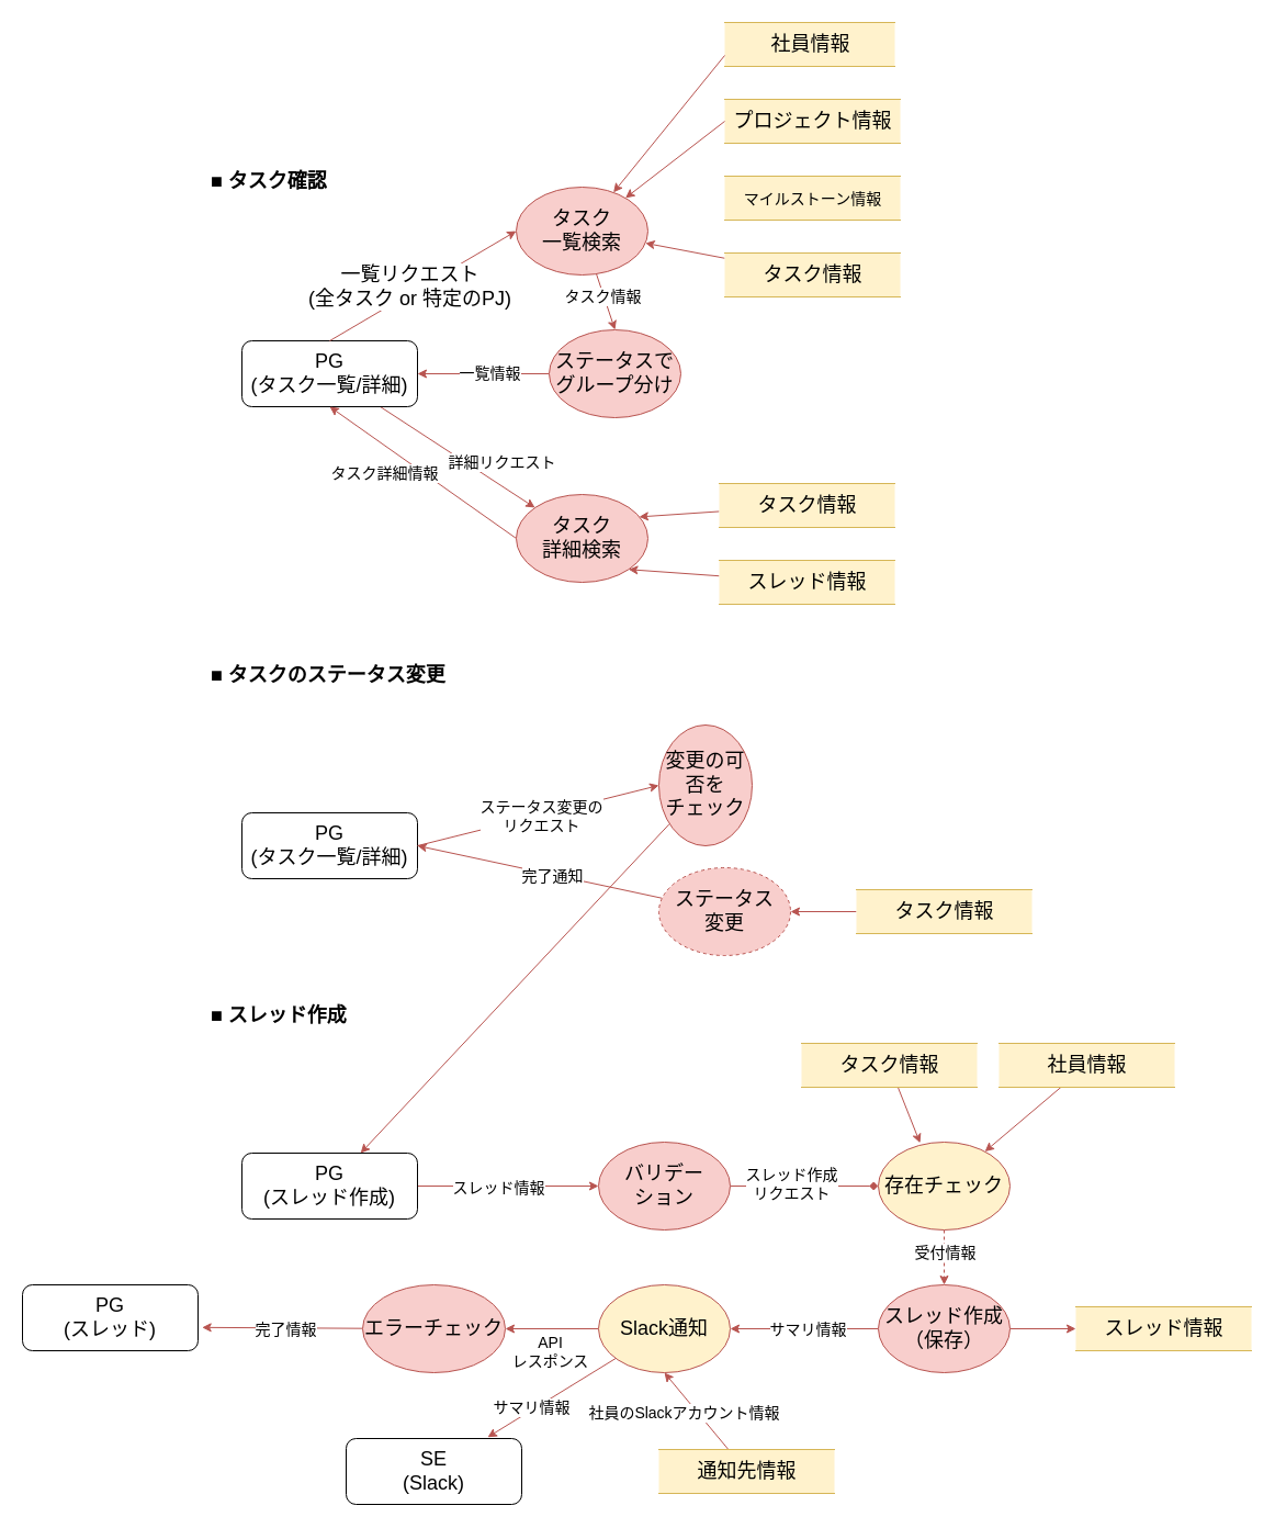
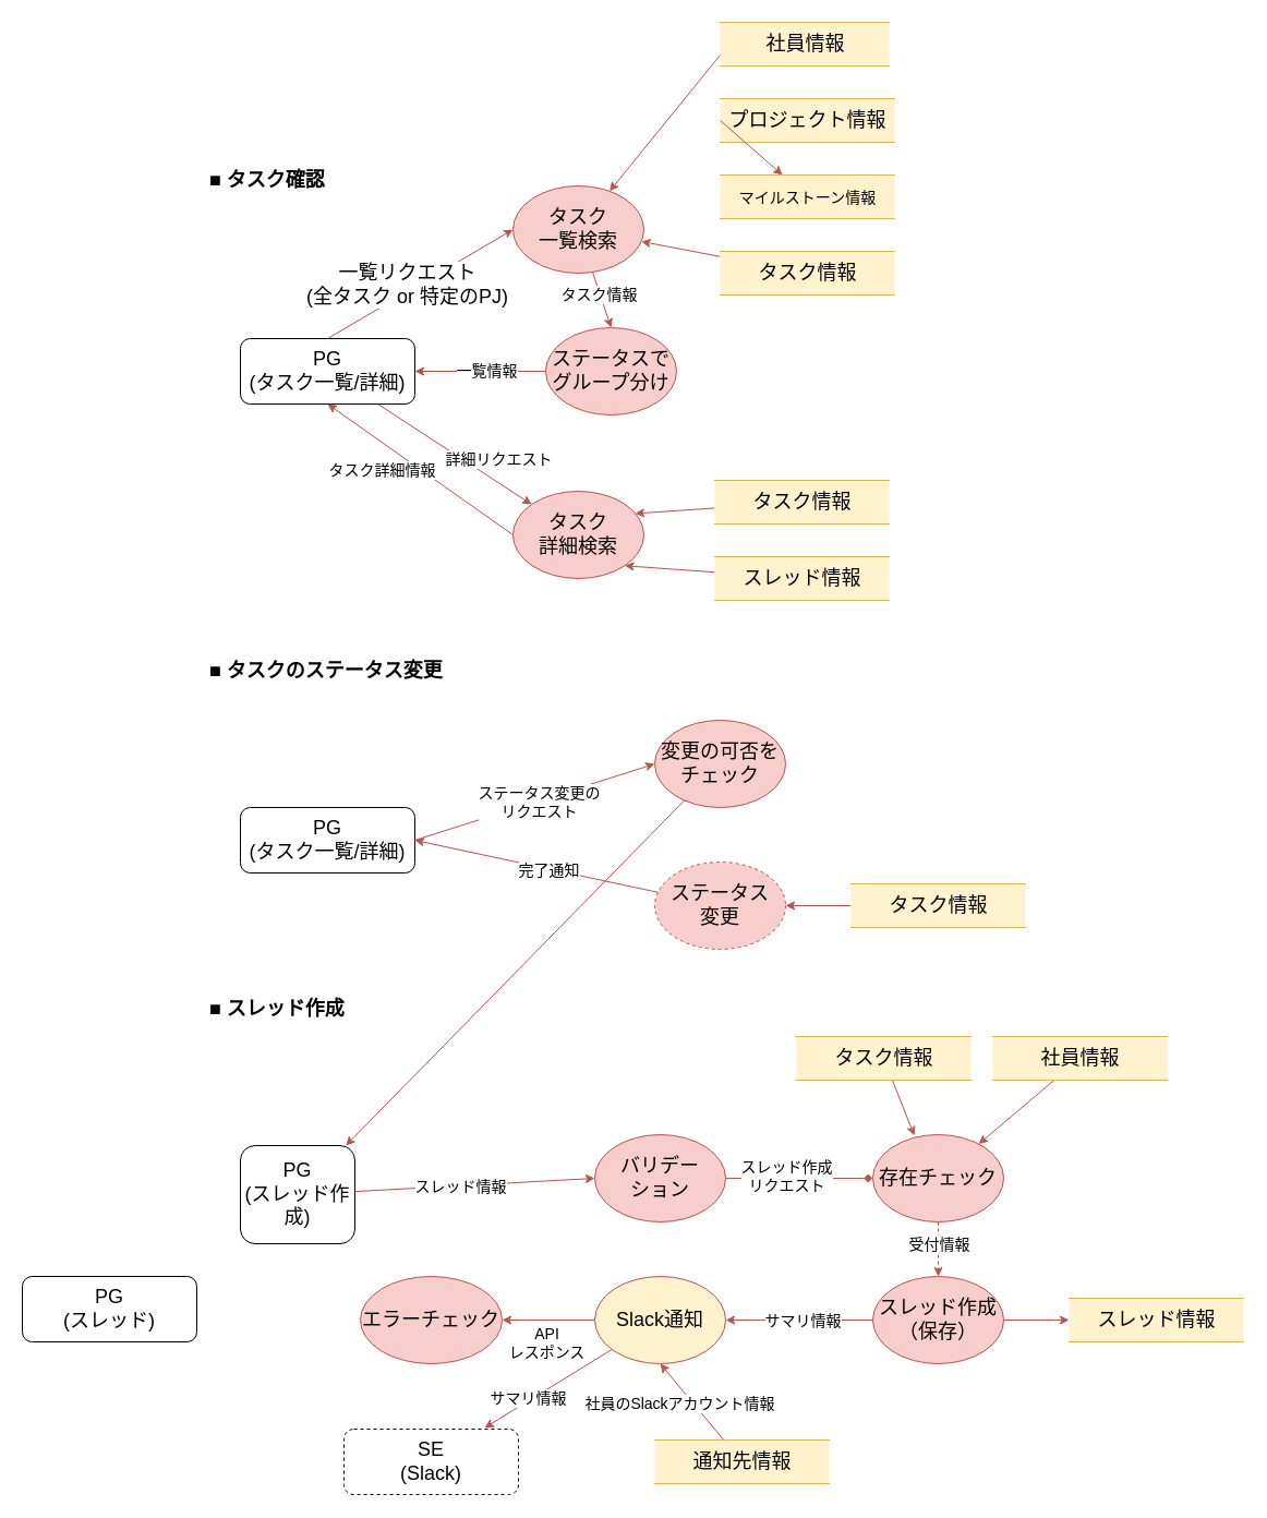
  <mxCell id="0" />
  <mxCell id="1" parent="0" />
  <mxCell id="2" value="&lt;font style=&quot;font-size: 18px;&quot;&gt;&lt;b&gt;■ タスク確認&lt;/b&gt;&lt;/font&gt;" style="text;html=1;strokeColor=none;fillColor=none;align=left;verticalAlign=middle;whiteSpace=wrap;rounded=0;" parent="1" vertex="1"><mxGeometry x="190" y="150" width="160" height="30" as="geometry" /></mxCell>
  <mxCell id="3" style="edgeStyle=none;html=1;fontSize=14;fillColor=#f8cecc;strokeColor=#b85450;" parent="1" source="5" target="23" edge="1"><mxGeometry relative="1" as="geometry" /></mxCell>
  <mxCell id="4" value="詳細リクエスト" style="edgeLabel;html=1;align=center;verticalAlign=middle;resizable=0;points=[];fontSize=14;" parent="3" vertex="1" connectable="0"><mxGeometry x="0.14" y="2" relative="1" as="geometry"><mxPoint x="29" as="offset" /></mxGeometry></mxCell>
  <mxCell id="5" value="PG&lt;br&gt;(タスク一覧/詳細)" style="rounded=1;whiteSpace=wrap;html=1;fontSize=18;" parent="1" vertex="1"><mxGeometry x="220" y="310" width="160" height="60" as="geometry" /></mxCell>
  <mxCell id="6" value="" style="endArrow=classic;html=1;fontSize=18;fillColor=#f8cecc;strokeColor=#b85450;exitX=0.5;exitY=0;exitDx=0;exitDy=0;entryX=0;entryY=0.5;entryDx=0;entryDy=0;" parent="1" source="5" target="10" edge="1"><mxGeometry width="50" height="50" relative="1" as="geometry"><mxPoint x="330" y="290" as="sourcePoint" /><mxPoint x="380" y="240" as="targetPoint" /></mxGeometry></mxCell>
  <mxCell id="7" value="一覧リクエスト&lt;br&gt;(全タスク or 特定のPJ)" style="edgeLabel;html=1;align=center;verticalAlign=middle;resizable=0;points=[];fontSize=18;" parent="6" vertex="1" connectable="0"><mxGeometry x="-0.186" y="-1" relative="1" as="geometry"><mxPoint x="3" y="-10" as="offset" /></mxGeometry></mxCell>
  <mxCell id="8" style="edgeStyle=none;html=1;entryX=0.5;entryY=0;entryDx=0;entryDy=0;fontSize=14;fillColor=#f8cecc;strokeColor=#b85450;" parent="1" source="10" target="20" edge="1"><mxGeometry relative="1" as="geometry" /></mxCell>
  <mxCell id="9" value="タスク情報" style="edgeLabel;html=1;align=center;verticalAlign=middle;resizable=0;points=[];fontSize=14;" parent="8" vertex="1" connectable="0"><mxGeometry x="-0.424" y="1" relative="1" as="geometry"><mxPoint y="7" as="offset" /></mxGeometry></mxCell>
  <mxCell id="10" value="タスク&lt;br&gt;一覧検索" style="ellipse;whiteSpace=wrap;html=1;fontSize=18;fillColor=#f8cecc;strokeColor=#b85450;" parent="1" vertex="1"><mxGeometry x="470" y="170" width="120" height="80" as="geometry" /></mxCell>
  <mxCell id="11" value="社員情報" style="html=1;dashed=0;whitespace=wrap;shape=partialRectangle;right=0;left=0;fontSize=18;fillColor=#fff2cc;strokeColor=#d6b656;" parent="1" vertex="1"><mxGeometry x="660" y="20" width="155" height="40" as="geometry" /></mxCell>
  <mxCell id="12" value="プロジェクト情報" style="html=1;dashed=0;whitespace=wrap;shape=partialRectangle;right=0;left=0;fontSize=18;fillColor=#fff2cc;strokeColor=#d6b656;" parent="1" vertex="1"><mxGeometry x="660" y="90" width="160" height="40" as="geometry" /></mxCell>
  <mxCell id="13" value="" style="endArrow=classic;html=1;fontSize=18;fillColor=#f8cecc;strokeColor=#b85450;exitX=0;exitY=0.75;exitDx=0;exitDy=0;" parent="1" source="11" target="10" edge="1"><mxGeometry width="50" height="50" relative="1" as="geometry"><mxPoint x="610" y="100" as="sourcePoint" /><mxPoint x="570" y="30" as="targetPoint" /></mxGeometry></mxCell>
- <mxCell id="14" value="" style="endArrow=classic;html=1;fontSize=18;fillColor=#f8cecc;strokeColor=#b85450;exitX=0;exitY=0.5;exitDx=0;exitDy=0;" parent="1" source="12" target="10" edge="1"><mxGeometry width="50" height="50" relative="1" as="geometry"><mxPoint x="687.4" y="210" as="sourcePoint" /><mxPoint x="630.003" y="275.399" as="targetPoint" /></mxGeometry></mxCell>
+ <mxCell id="14" value="" style="endArrow=classic;html=1;fontSize=18;fillColor=#f8cecc;strokeColor=#b85450;exitX=0;exitY=0.5;exitDx=0;exitDy=0;" parent="1" source="12" target="15" edge="1"><mxGeometry width="50" height="50" relative="1" as="geometry"><mxPoint x="687.4" y="210" as="sourcePoint" /><mxPoint x="630.003" y="275.399" as="targetPoint" /></mxGeometry></mxCell>
  <mxCell id="15" value="&lt;font style=&quot;font-size: 14px;&quot;&gt;マイルストーン情報&lt;/font&gt;" style="html=1;dashed=0;whitespace=wrap;shape=partialRectangle;right=0;left=0;fontSize=18;fillColor=#fff2cc;strokeColor=#d6b656;" parent="1" vertex="1"><mxGeometry x="660" y="160" width="160" height="40" as="geometry" /></mxCell>
  <mxCell id="16" style="edgeStyle=none;html=1;fontSize=14;fillColor=#f8cecc;strokeColor=#b85450;" parent="1" source="17" target="10" edge="1"><mxGeometry relative="1" as="geometry" /></mxCell>
  <mxCell id="17" value="タスク情報" style="html=1;dashed=0;whitespace=wrap;shape=partialRectangle;right=0;left=0;fontSize=18;fillColor=#fff2cc;strokeColor=#d6b656;" parent="1" vertex="1"><mxGeometry x="660" y="230" width="160" height="40" as="geometry" /></mxCell>
  <mxCell id="18" style="edgeStyle=none;html=1;fontSize=14;fillColor=#f8cecc;strokeColor=#b85450;" parent="1" source="20" target="5" edge="1"><mxGeometry relative="1" as="geometry" /></mxCell>
  <mxCell id="19" value="一覧情報" style="edgeLabel;html=1;align=center;verticalAlign=middle;resizable=0;points=[];fontSize=14;" parent="18" vertex="1" connectable="0"><mxGeometry x="-0.351" y="-1" relative="1" as="geometry"><mxPoint x="-16" as="offset" /></mxGeometry></mxCell>
  <mxCell id="20" value="ステータスで&lt;br&gt;グループ分け" style="ellipse;whiteSpace=wrap;html=1;fontSize=18;fillColor=#f8cecc;strokeColor=#b85450;" parent="1" vertex="1"><mxGeometry x="500" y="300" width="120" height="80" as="geometry" /></mxCell>
  <mxCell id="21" style="edgeStyle=none;html=1;entryX=0.5;entryY=1;entryDx=0;entryDy=0;fontSize=14;exitX=0;exitY=0.5;exitDx=0;exitDy=0;fillColor=#f8cecc;strokeColor=#b85450;" parent="1" source="23" target="5" edge="1"><mxGeometry relative="1" as="geometry" /></mxCell>
  <mxCell id="22" value="タスク詳細情報" style="edgeLabel;html=1;align=center;verticalAlign=middle;resizable=0;points=[];fontSize=14;" parent="21" vertex="1" connectable="0"><mxGeometry x="0.143" relative="1" as="geometry"><mxPoint x="-23" y="9" as="offset" /></mxGeometry></mxCell>
  <mxCell id="23" value="タスク&lt;br&gt;詳細検索" style="ellipse;whiteSpace=wrap;html=1;fontSize=18;fillColor=#f8cecc;strokeColor=#b85450;" parent="1" vertex="1"><mxGeometry x="470" y="450" width="120" height="80" as="geometry" /></mxCell>
  <mxCell id="24" style="edgeStyle=none;html=1;entryX=0.933;entryY=0.255;entryDx=0;entryDy=0;entryPerimeter=0;fontSize=14;fillColor=#f8cecc;strokeColor=#b85450;" parent="1" source="25" target="23" edge="1"><mxGeometry relative="1" as="geometry" /></mxCell>
  <mxCell id="25" value="タスク情報" style="html=1;dashed=0;whitespace=wrap;shape=partialRectangle;right=0;left=0;fontSize=18;fillColor=#fff2cc;strokeColor=#d6b656;" parent="1" vertex="1"><mxGeometry x="655" y="440" width="160" height="40" as="geometry" /></mxCell>
  <mxCell id="26" style="edgeStyle=none;html=1;entryX=1;entryY=1;entryDx=0;entryDy=0;fontSize=14;fillColor=#f8cecc;strokeColor=#b85450;" parent="1" source="27" target="23" edge="1"><mxGeometry relative="1" as="geometry" /></mxCell>
  <mxCell id="27" value="スレッド情報" style="html=1;dashed=0;whitespace=wrap;shape=partialRectangle;right=0;left=0;fontSize=18;fillColor=#fff2cc;strokeColor=#d6b656;" parent="1" vertex="1"><mxGeometry x="655" y="510" width="160" height="40" as="geometry" /></mxCell>
  <mxCell id="28" value="&lt;font style=&quot;font-size: 18px;&quot;&gt;&lt;b&gt;■ タスクのステータス変更&lt;/b&gt;&lt;/font&gt;" style="text;html=1;strokeColor=none;fillColor=none;align=left;verticalAlign=middle;whiteSpace=wrap;rounded=0;" vertex="1" parent="1"><mxGeometry x="190" y="600" width="240" height="30" as="geometry" /></mxCell>
  <mxCell id="29" value="PG&lt;br&gt;(タスク一覧/詳細)" style="rounded=1;whiteSpace=wrap;html=1;fontSize=18;" vertex="1" parent="1"><mxGeometry x="220" y="740" width="160" height="60" as="geometry" /></mxCell>
  <mxCell id="30" style="edgeStyle=none;html=1;fillColor=#f8cecc;strokeColor=#b85450;" edge="1" parent="1" source="31" target="42"><mxGeometry relative="1" as="geometry" /></mxCell>
- <mxCell id="31" value="変更の可否を&lt;br&gt;チェック" style="ellipse;whiteSpace=wrap;html=1;fontSize=18;fillColor=#f8cecc;strokeColor=#b85450;" vertex="1" parent="1"><mxGeometry x="600" y="660" width="85" height="110" as="geometry" /></mxCell>
+ <mxCell id="31" value="変更の可否を&lt;br&gt;チェック" style="ellipse;whiteSpace=wrap;html=1;fontSize=18;fillColor=#f8cecc;strokeColor=#b85450;" vertex="1" parent="1"><mxGeometry x="600" y="660" width="120" height="80" as="geometry" /></mxCell>
  <mxCell id="32" style="edgeStyle=none;html=1;fontSize=14;fillColor=#f8cecc;strokeColor=#b85450;exitX=1;exitY=0.5;exitDx=0;exitDy=0;entryX=0;entryY=0.5;entryDx=0;entryDy=0;" edge="1" parent="1" source="29" target="31"><mxGeometry relative="1" as="geometry"><mxPoint x="370" y="740" as="sourcePoint" /><mxPoint x="511.11" y="832.028" as="targetPoint" /></mxGeometry></mxCell>
  <mxCell id="33" value="ステータス変更の&lt;br&gt;リクエスト" style="edgeLabel;html=1;align=center;verticalAlign=middle;resizable=0;points=[];fontSize=14;" vertex="1" connectable="0" parent="32"><mxGeometry x="0.14" y="2" relative="1" as="geometry"><mxPoint x="-12" y="6" as="offset" /></mxGeometry></mxCell>
  <mxCell id="34" style="edgeStyle=none;html=1;entryX=1;entryY=0.5;entryDx=0;entryDy=0;fillColor=#f8cecc;strokeColor=#b85450;" edge="1" parent="1" source="36" target="29"><mxGeometry relative="1" as="geometry" /></mxCell>
  <mxCell id="35" value="&lt;font style=&quot;font-size: 14px;&quot;&gt;完了通知&lt;/font&gt;" style="edgeLabel;html=1;align=center;verticalAlign=middle;resizable=0;points=[];" vertex="1" connectable="0" parent="34"><mxGeometry x="-0.109" y="1" relative="1" as="geometry"><mxPoint as="offset" /></mxGeometry></mxCell>
  <mxCell id="36" value="ステータス&lt;br&gt;変更" style="ellipse;whiteSpace=wrap;html=1;fontSize=18;fillColor=#f8cecc;strokeColor=#b85450;dashed=1;" vertex="1" parent="1"><mxGeometry x="600" y="790" width="120" height="80" as="geometry" /></mxCell>
  <mxCell id="37" style="edgeStyle=none;html=1;entryX=1;entryY=0.5;entryDx=0;entryDy=0;fillColor=#f8cecc;strokeColor=#b85450;" edge="1" parent="1" source="38" target="36"><mxGeometry relative="1" as="geometry" /></mxCell>
  <mxCell id="38" value="タスク情報" style="html=1;dashed=0;whitespace=wrap;shape=partialRectangle;right=0;left=0;fontSize=18;fillColor=#fff2cc;strokeColor=#d6b656;" vertex="1" parent="1"><mxGeometry x="780" y="810" width="160" height="40" as="geometry" /></mxCell>
  <mxCell id="39" value="&lt;font style=&quot;font-size: 18px;&quot;&gt;&lt;b&gt;■ スレッド作成&lt;/b&gt;&lt;/font&gt;" style="text;html=1;strokeColor=none;fillColor=none;align=left;verticalAlign=middle;whiteSpace=wrap;rounded=0;" vertex="1" parent="1"><mxGeometry x="190" y="910" width="240" height="30" as="geometry" /></mxCell>
  <mxCell id="40" style="edgeStyle=none;html=1;entryX=0;entryY=0.5;entryDx=0;entryDy=0;fontSize=14;fillColor=#f8cecc;strokeColor=#b85450;" edge="1" parent="1" source="42" target="45"><mxGeometry relative="1" as="geometry" /></mxCell>
  <mxCell id="41" value="スレッド情報" style="edgeLabel;html=1;align=center;verticalAlign=middle;resizable=0;points=[];fontSize=14;" vertex="1" connectable="0" parent="40"><mxGeometry x="-0.116" y="-1" relative="1" as="geometry"><mxPoint as="offset" /></mxGeometry></mxCell>
- <mxCell id="42" value="PG&lt;br&gt;(スレッド作成)" style="rounded=1;whiteSpace=wrap;html=1;fontSize=18;" vertex="1" parent="1"><mxGeometry x="220" y="1050" width="160" height="60" as="geometry" /></mxCell>
+ <mxCell id="42" value="PG&lt;br&gt;(スレッド作成)" style="rounded=1;whiteSpace=wrap;html=1;fontSize=18;" vertex="1" parent="1"><mxGeometry x="220" y="1050" width="105" height="90" as="geometry" /></mxCell>
  <mxCell id="43" style="edgeStyle=none;html=1;entryX=0;entryY=0.5;entryDx=0;entryDy=0;fontSize=14;fillColor=#f8cecc;strokeColor=#b85450;endArrow=diamond;" edge="1" parent="1" source="45" target="48"><mxGeometry relative="1" as="geometry" /></mxCell>
  <mxCell id="44" value="スレッド作成&lt;br&gt;リクエスト" style="edgeLabel;html=1;align=center;verticalAlign=middle;resizable=0;points=[];fontSize=14;" vertex="1" connectable="0" parent="43"><mxGeometry x="0.176" y="3" relative="1" as="geometry"><mxPoint x="-24" as="offset" /></mxGeometry></mxCell>
  <mxCell id="45" value="バリデー&lt;br&gt;ション" style="ellipse;whiteSpace=wrap;html=1;fontSize=18;fillColor=#f8cecc;strokeColor=#b85450;" vertex="1" parent="1"><mxGeometry x="545" y="1040" width="120" height="80" as="geometry" /></mxCell>
  <mxCell id="46" style="edgeStyle=none;html=1;entryX=0.5;entryY=0;entryDx=0;entryDy=0;fontSize=14;fillColor=#f8cecc;strokeColor=#b85450;dashed=1;" edge="1" parent="1" source="48" target="52"><mxGeometry relative="1" as="geometry" /></mxCell>
  <mxCell id="47" value="受付情報" style="edgeLabel;html=1;align=center;verticalAlign=middle;resizable=0;points=[];fontSize=14;" vertex="1" connectable="0" parent="46"><mxGeometry x="-0.528" y="-1" relative="1" as="geometry"><mxPoint x="1" y="8" as="offset" /></mxGeometry></mxCell>
- <mxCell id="48" value="存在チェック" style="ellipse;whiteSpace=wrap;html=1;fontSize=18;fillColor=#fff2cc;strokeColor=#b85450;" vertex="1" parent="1"><mxGeometry x="800" y="1040" width="120" height="80" as="geometry" /></mxCell>
+ <mxCell id="48" value="存在チェック" style="ellipse;whiteSpace=wrap;html=1;fontSize=18;fillColor=#f8cecc;strokeColor=#b85450;" vertex="1" parent="1"><mxGeometry x="800" y="1040" width="120" height="80" as="geometry" /></mxCell>
  <mxCell id="49" style="edgeStyle=none;html=1;fontSize=14;fillColor=#f8cecc;strokeColor=#b85450;" edge="1" parent="1" source="52" target="57"><mxGeometry relative="1" as="geometry" /></mxCell>
  <mxCell id="50" style="edgeStyle=none;html=1;fontSize=14;entryX=1;entryY=0.5;entryDx=0;entryDy=0;fillColor=#f8cecc;strokeColor=#b85450;" edge="1" parent="1" source="52" target="62"><mxGeometry relative="1" as="geometry"><mxPoint x="670" y="1210" as="targetPoint" /></mxGeometry></mxCell>
  <mxCell id="51" value="サマリ情報" style="edgeLabel;html=1;align=center;verticalAlign=middle;resizable=0;points=[];fontSize=14;" vertex="1" connectable="0" parent="50"><mxGeometry x="0.218" relative="1" as="geometry"><mxPoint x="17" as="offset" /></mxGeometry></mxCell>
  <mxCell id="52" value="スレッド作成&lt;br&gt;（保存）" style="ellipse;whiteSpace=wrap;html=1;fontSize=18;fillColor=#f8cecc;strokeColor=#b85450;" vertex="1" parent="1"><mxGeometry x="800" y="1170" width="120" height="80" as="geometry" /></mxCell>
  <mxCell id="53" style="edgeStyle=none;html=1;entryX=0.317;entryY=0.01;entryDx=0;entryDy=0;entryPerimeter=0;fontSize=14;fillColor=#f8cecc;strokeColor=#b85450;" edge="1" parent="1" source="54" target="48"><mxGeometry relative="1" as="geometry" /></mxCell>
  <mxCell id="54" value="タスク情報" style="html=1;dashed=0;whitespace=wrap;shape=partialRectangle;right=0;left=0;fontSize=18;fillColor=#fff2cc;strokeColor=#d6b656;" vertex="1" parent="1"><mxGeometry x="730" y="950" width="160" height="40" as="geometry" /></mxCell>
  <mxCell id="55" style="edgeStyle=none;html=1;fontSize=14;fillColor=#f8cecc;strokeColor=#b85450;" edge="1" parent="1" source="56" target="48"><mxGeometry relative="1" as="geometry" /></mxCell>
  <mxCell id="56" value="社員情報" style="html=1;dashed=0;whitespace=wrap;shape=partialRectangle;right=0;left=0;fontSize=18;fillColor=#fff2cc;strokeColor=#d6b656;" vertex="1" parent="1"><mxGeometry x="910" y="950" width="160" height="40" as="geometry" /></mxCell>
  <mxCell id="57" value="スレッド情報" style="html=1;dashed=0;whitespace=wrap;shape=partialRectangle;right=0;left=0;fontSize=18;fillColor=#fff2cc;strokeColor=#d6b656;" vertex="1" parent="1"><mxGeometry x="980" y="1190" width="160" height="40" as="geometry" /></mxCell>
  <mxCell id="58" style="edgeStyle=none;html=1;fontSize=14;fillColor=#f8cecc;strokeColor=#b85450;" edge="1" parent="1" source="62" target="68"><mxGeometry relative="1" as="geometry" /></mxCell>
  <mxCell id="59" value="API&lt;br&gt;レスポンス" style="edgeLabel;html=1;align=center;verticalAlign=middle;resizable=0;points=[];fontSize=14;" vertex="1" connectable="0" parent="58"><mxGeometry x="0.322" relative="1" as="geometry"><mxPoint x="11" y="20" as="offset" /></mxGeometry></mxCell>
  <mxCell id="60" style="edgeStyle=none;html=1;entryX=0.806;entryY=-0.02;entryDx=0;entryDy=0;entryPerimeter=0;fontSize=14;fillColor=#f8cecc;strokeColor=#b85450;" edge="1" parent="1" source="62" target="70"><mxGeometry relative="1" as="geometry" /></mxCell>
  <mxCell id="61" value="サマリ情報" style="edgeLabel;html=1;align=center;verticalAlign=middle;resizable=0;points=[];fontSize=14;" vertex="1" connectable="0" parent="60"><mxGeometry x="0.301" y="-3" relative="1" as="geometry"><mxPoint as="offset" /></mxGeometry></mxCell>
  <mxCell id="62" value="Slack通知" style="ellipse;whiteSpace=wrap;html=1;fontSize=18;fillColor=#fff2cc;strokeColor=#b85450;" vertex="1" parent="1"><mxGeometry x="545" y="1170" width="120" height="80" as="geometry" /></mxCell>
  <mxCell id="63" style="edgeStyle=none;html=1;entryX=0.5;entryY=1;entryDx=0;entryDy=0;fontSize=14;fillColor=#f8cecc;strokeColor=#b85450;" edge="1" parent="1" source="65" target="62"><mxGeometry relative="1" as="geometry" /></mxCell>
  <mxCell id="64" value="社員のSlackアカウント情報" style="edgeLabel;html=1;align=center;verticalAlign=middle;resizable=0;points=[];fontSize=14;" vertex="1" connectable="0" parent="63"><mxGeometry x="0.408" y="1" relative="1" as="geometry"><mxPoint x="1" y="15" as="offset" /></mxGeometry></mxCell>
  <mxCell id="65" value="通知先情報" style="html=1;dashed=0;whitespace=wrap;shape=partialRectangle;right=0;left=0;fontSize=18;fillColor=#fff2cc;strokeColor=#d6b656;" vertex="1" parent="1"><mxGeometry x="600" y="1320" width="160" height="40" as="geometry" /></mxCell>
- <mxCell id="66" style="edgeStyle=none;html=1;entryX=1.023;entryY=0.647;entryDx=0;entryDy=0;fontSize=14;fillColor=#f8cecc;strokeColor=#b85450;entryPerimeter=0;" edge="1" parent="1" source="68" target="69"><mxGeometry relative="1" as="geometry" /></mxCell>
- <mxCell id="67" value="完了情報" style="edgeLabel;html=1;align=center;verticalAlign=middle;resizable=0;points=[];fontSize=14;" vertex="1" connectable="0" parent="66"><mxGeometry x="-0.294" y="1" relative="1" as="geometry"><mxPoint x="-18" as="offset" /></mxGeometry></mxCell>
  <mxCell id="68" value="エラーチェック" style="ellipse;whiteSpace=wrap;html=1;fontSize=18;fillColor=#f8cecc;strokeColor=#b85450;" vertex="1" parent="1"><mxGeometry x="330" y="1170" width="130" height="80" as="geometry" /></mxCell>
  <mxCell id="69" value="PG&lt;br&gt;(スレッド)" style="rounded=1;whiteSpace=wrap;html=1;fontSize=18;" vertex="1" parent="1"><mxGeometry x="20" y="1170" width="160" height="60" as="geometry" /></mxCell>
- <mxCell id="70" value="SE&lt;br&gt;(Slack)" style="rounded=1;whiteSpace=wrap;html=1;fontSize=18;" vertex="1" parent="1"><mxGeometry x="315" y="1310" width="160" height="60" as="geometry" /></mxCell>
+ <mxCell id="70" value="SE&lt;br&gt;(Slack)" style="rounded=1;whiteSpace=wrap;html=1;fontSize=18;dashed=1;" vertex="1" parent="1"><mxGeometry x="315" y="1310" width="160" height="60" as="geometry" /></mxCell>
